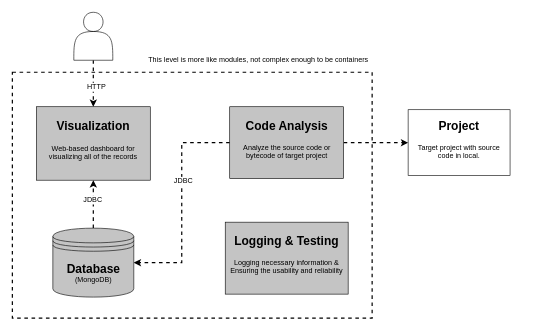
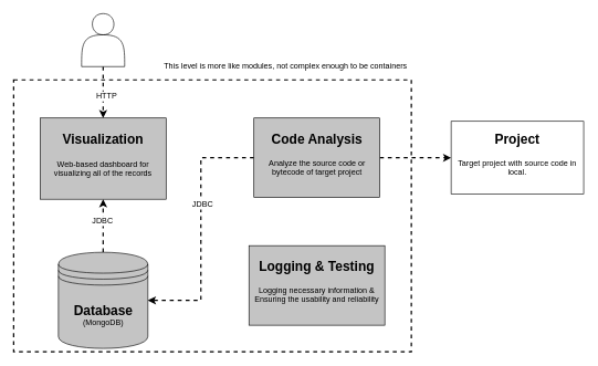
  <mxCell id="0" />
  <mxCell id="1" parent="0" />
  <mxCell id="2" value="" style="rounded=0;whiteSpace=wrap;html=1;fillColor=none;strokeColor=#000000;strokeWidth=2;shadow=0;fontSize=12;fontColor=#000000;align=center;dashed=1;" vertex="1" parent="1"><mxGeometry x="20" y="120" width="600" height="410" as="geometry" /></mxCell>
  <mxCell id="3" style="rounded=0;orthogonalLoop=1;jettySize=auto;html=1;exitX=0.5;exitY=1;exitDx=0;exitDy=0;entryX=0.5;entryY=0;entryDx=0;entryDy=0;fontSize=12;fontColor=#000000;dashed=1;strokeWidth=2;" edge="1" parent="1" source="5" target="10"><mxGeometry relative="1" as="geometry" /></mxCell>
  <mxCell id="4" value="HTTP" style="edgeLabel;html=1;align=center;verticalAlign=middle;resizable=0;points=[];fontSize=12;fontColor=#000000;" vertex="1" connectable="0" parent="3"><mxGeometry x="0.14" y="4" relative="1" as="geometry"><mxPoint as="offset" /></mxGeometry></mxCell>
  <mxCell id="5" value="" style="shape=actor;whiteSpace=wrap;html=1;strokeColor=#000000;" vertex="1" parent="1"><mxGeometry x="122.5" y="20" width="65" height="80" as="geometry" /></mxCell>
  <mxCell id="6" style="edgeStyle=orthogonalEdgeStyle;rounded=0;orthogonalLoop=1;jettySize=auto;html=1;exitX=1;exitY=0.5;exitDx=0;exitDy=0;entryX=0;entryY=0.5;entryDx=0;entryDy=0;fontSize=12;fontColor=#000000;strokeWidth=2;dashed=1;" edge="1" parent="1" source="9" target="12"><mxGeometry relative="1" as="geometry" /></mxCell>
  <mxCell id="7" style="edgeStyle=orthogonalEdgeStyle;rounded=0;orthogonalLoop=1;jettySize=auto;html=1;exitX=0;exitY=0.5;exitDx=0;exitDy=0;entryX=1;entryY=0.5;entryDx=0;entryDy=0;shadow=0;dashed=1;strokeWidth=2;fontSize=12;fontColor=#000000;" edge="1" parent="1" source="9" target="15"><mxGeometry relative="1" as="geometry" /></mxCell>
  <mxCell id="8" value="JDBC" style="edgeLabel;html=1;align=center;verticalAlign=middle;resizable=0;points=[];fontSize=12;fontColor=#000000;" vertex="1" connectable="0" parent="7"><mxGeometry x="-0.201" y="2" relative="1" as="geometry"><mxPoint as="offset" /></mxGeometry></mxCell>
  <mxCell id="9" value="&lt;h1&gt;&lt;font style=&quot;font-size: 20px&quot;&gt;Code Analysis&lt;/font&gt;&lt;/h1&gt;&lt;p&gt;Analyze the source code or bytecode of target project&lt;/p&gt;" style="text;html=1;strokeColor=#000000;fillColor=#C4C4C4;spacing=5;spacingTop=-20;whiteSpace=wrap;overflow=hidden;rounded=0;verticalAlign=middle;horizontal=1;align=center;labelPosition=center;verticalLabelPosition=middle;shadow=0;" vertex="1" parent="1"><mxGeometry x="382.5" y="177.5" width="190" height="120" as="geometry" /></mxCell>
  <mxCell id="10" value="&lt;h1&gt;&lt;font style=&quot;font-size: 20px&quot;&gt;Visualization&lt;br&gt;&lt;/font&gt;&lt;/h1&gt;&lt;p&gt;Web-based dashboard for visualizing all of the records&lt;/p&gt;" style="text;html=1;strokeColor=#000000;fillColor=#C4C4C4;spacing=5;spacingTop=-20;whiteSpace=wrap;overflow=hidden;rounded=0;verticalAlign=middle;horizontal=1;align=center;labelPosition=center;verticalLabelPosition=middle;shadow=0;" vertex="1" parent="1"><mxGeometry x="60" y="177.5" width="190" height="122.5" as="geometry" /></mxCell>
  <mxCell id="11" value="&lt;h1&gt;&lt;font style=&quot;font-size: 20px&quot;&gt;Logging &amp;amp; Testing&lt;/font&gt;&lt;/h1&gt;&lt;p&gt;Logging necessary information &amp;amp; Ensuring the usability and reliability&lt;/p&gt;" style="text;html=1;strokeColor=#000000;fillColor=#C4C4C4;spacing=5;spacingTop=-20;whiteSpace=wrap;overflow=hidden;rounded=0;verticalAlign=middle;horizontal=1;align=center;labelPosition=center;verticalLabelPosition=middle;shadow=0;" vertex="1" parent="1"><mxGeometry x="375" y="370" width="205" height="120" as="geometry" /></mxCell>
- <mxCell id="12" value="&lt;h1&gt;&lt;font style=&quot;font-size: 20px&quot;&gt;Project&lt;/font&gt;&lt;/h1&gt;&lt;p&gt;Target project with source code in local.&lt;/p&gt;" style="text;html=1;strokeColor=#000000;fillColor=#ffffff;spacing=5;spacingTop=-20;whiteSpace=wrap;overflow=hidden;rounded=0;verticalAlign=middle;horizontal=1;align=center;labelPosition=center;verticalLabelPosition=middle;" vertex="1" parent="1"><mxGeometry x="680" y="182.5" width="170" height="110" as="geometry" /></mxCell>
+ <mxCell id="12" value="&lt;h1&gt;&lt;font style=&quot;font-size: 20px&quot;&gt;Project&lt;/font&gt;&lt;/h1&gt;&lt;p&gt;Target project with source code in local.&lt;/p&gt;" style="text;html=1;strokeColor=#000000;fillColor=#ffffff;spacing=5;spacingTop=-20;whiteSpace=wrap;overflow=hidden;rounded=0;verticalAlign=middle;horizontal=1;align=center;labelPosition=center;verticalLabelPosition=middle;" vertex="1" parent="1"><mxGeometry x="680" y="182.5" width="200" height="110" as="geometry" /></mxCell>
  <mxCell id="13" style="edgeStyle=orthogonalEdgeStyle;rounded=0;orthogonalLoop=1;jettySize=auto;html=1;exitX=0.5;exitY=0;exitDx=0;exitDy=0;entryX=0.5;entryY=1;entryDx=0;entryDy=0;shadow=0;dashed=1;strokeWidth=2;fontSize=12;fontColor=#000000;" edge="1" parent="1" source="15" target="10"><mxGeometry relative="1" as="geometry" /></mxCell>
  <mxCell id="14" value="JDBC" style="edgeLabel;html=1;align=center;verticalAlign=middle;resizable=0;points=[];fontSize=12;fontColor=#000000;" vertex="1" connectable="0" parent="13"><mxGeometry x="0.234" y="2" relative="1" as="geometry"><mxPoint y="1" as="offset" /></mxGeometry></mxCell>
- <mxCell id="15" value="&lt;font&gt;&lt;b style=&quot;font-size: 20px&quot;&gt;Database&lt;/b&gt;&lt;br&gt;&lt;font style=&quot;font-size: 12px&quot;&gt;(MongoDB)&lt;/font&gt;&lt;br&gt;&lt;/font&gt;" style="shape=datastore;whiteSpace=wrap;html=1;strokeColor=#000000;fillColor=#C4C4C4;fontSize=12;align=center;shadow=0;" vertex="1" parent="1"><mxGeometry x="87.5" y="380" width="135" height="115" as="geometry" /></mxCell>
+ <mxCell id="15" value="&lt;font&gt;&lt;b style=&quot;font-size: 20px&quot;&gt;Database&lt;/b&gt;&lt;br&gt;&lt;font style=&quot;font-size: 12px&quot;&gt;(MongoDB)&lt;/font&gt;&lt;br&gt;&lt;/font&gt;" style="shape=datastore;whiteSpace=wrap;html=1;strokeColor=#000000;fillColor=#C4C4C4;fontSize=12;align=center;shadow=0;" vertex="1" parent="1"><mxGeometry x="87.5" y="380" width="135" height="145" as="geometry" /></mxCell>
  <mxCell id="16" style="edgeStyle=none;rounded=0;orthogonalLoop=1;jettySize=auto;html=1;exitX=0.5;exitY=1;exitDx=0;exitDy=0;shadow=0;dashed=1;dashPattern=1 1;strokeWidth=1;fontSize=12;fontColor=#000000;" edge="1" parent="1" source="2" target="2"><mxGeometry relative="1" as="geometry" /></mxCell>
  <mxCell id="17" style="edgeStyle=none;rounded=0;orthogonalLoop=1;jettySize=auto;html=1;exitX=0.5;exitY=1;exitDx=0;exitDy=0;shadow=0;dashed=1;dashPattern=1 1;strokeWidth=1;fontSize=12;fontColor=#000000;" edge="1" parent="1" source="2" target="2"><mxGeometry relative="1" as="geometry" /></mxCell>
  <mxCell id="18" value="This level is more like modules, not complex enough to be containers" style="text;html=1;align=center;verticalAlign=middle;resizable=0;points=[];autosize=1;fontSize=12;fontColor=#000000;" vertex="1" parent="1"><mxGeometry x="240" y="90" width="380" height="20" as="geometry" /></mxCell>
